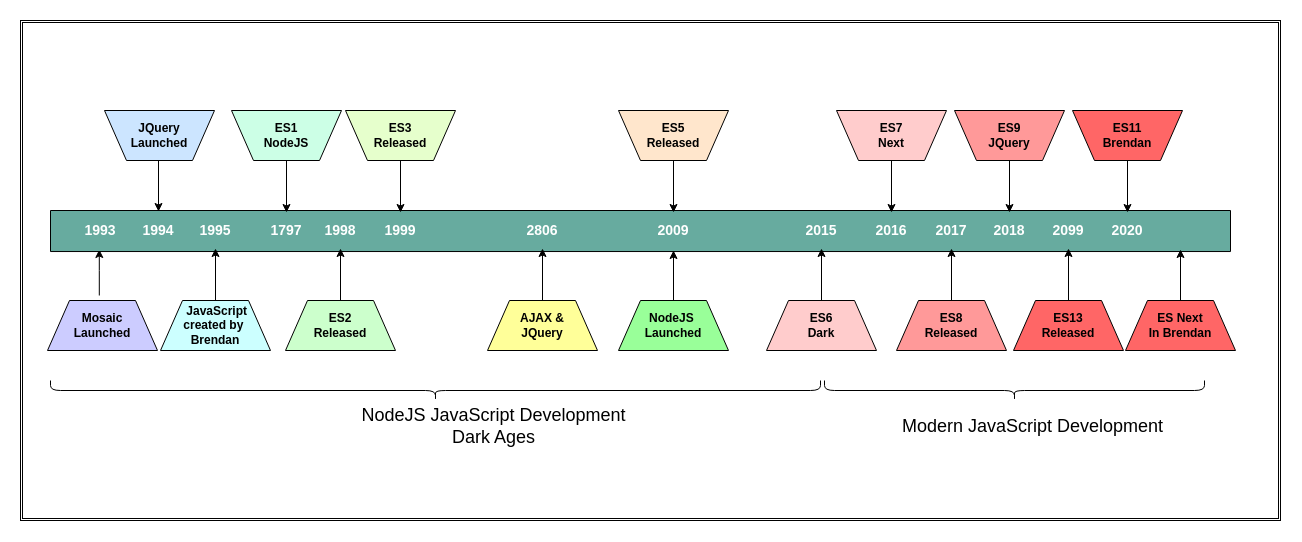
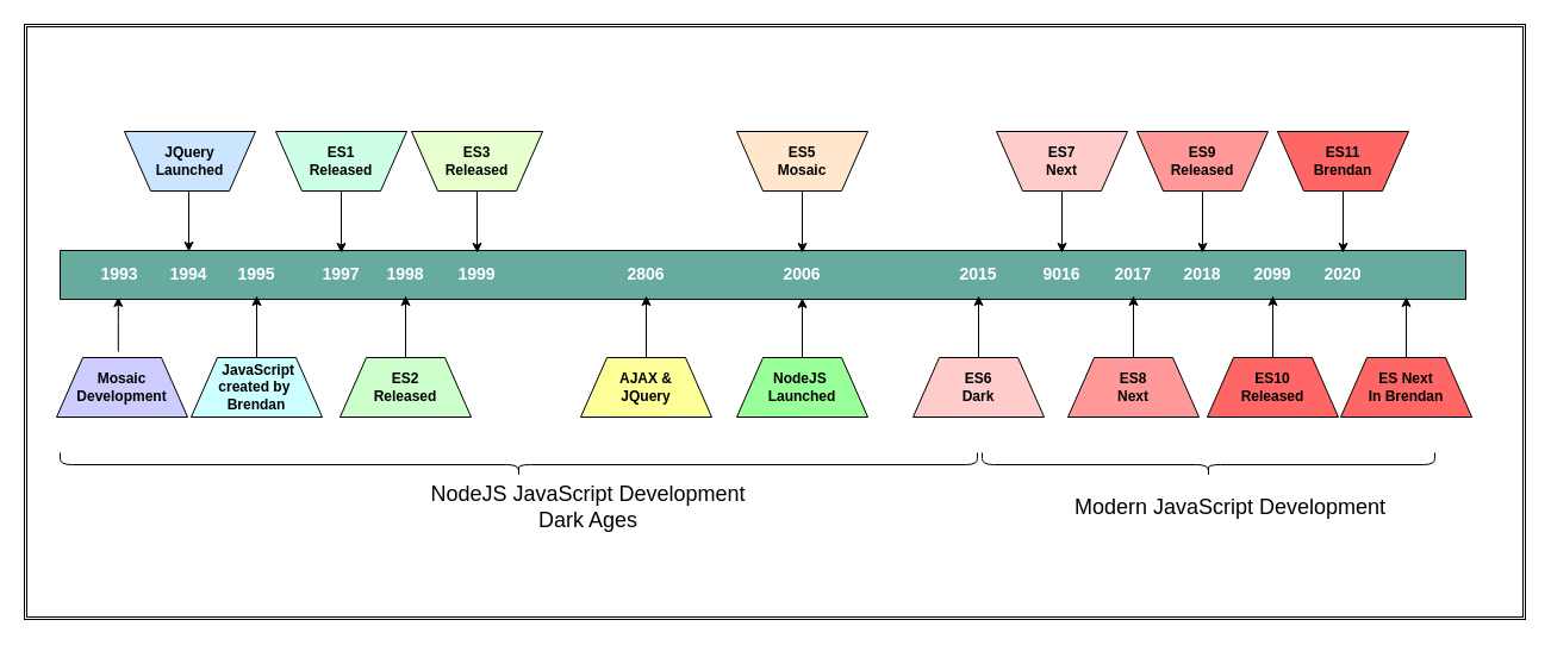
  <mxCell id="0" />
  <mxCell id="1" parent="0" />
  <mxCell id="2" value="" style="shape=ext;double=1;rounded=0;whiteSpace=wrap;html=1;shadow=0;strokeColor=#000000;fillColor=#FFFFFF;" parent="1" vertex="1"><mxGeometry x="20" y="20" width="1260" height="500" as="geometry" /></mxCell>
  <mxCell id="3" style="edgeStyle=orthogonalEdgeStyle;rounded=0;orthogonalLoop=1;jettySize=auto;html=1;entryX=0.051;entryY=1.1;entryDx=0;entryDy=0;entryPerimeter=0;" parent="1" edge="1"><mxGeometry relative="1" as="geometry"><mxPoint x="98.8" y="295" as="sourcePoint" /><mxPoint x="98.8" y="249" as="targetPoint" /><Array as="points"><mxPoint x="98" y="270" /></Array></mxGeometry></mxCell>
  <mxCell id="4" value="" style="verticalLabelPosition=bottom;verticalAlign=top;html=1;shape=mxgraph.basic.rect;fillColor2=none;strokeWidth=1;size=20;indent=5;fillColor=#67AB9F;" parent="1" vertex="1"><mxGeometry y="210" width="1180" height="41.04" as="geometry" x="50" /></mxCell>
  <mxCell id="5" value="&lt;font color=&quot;#ffffff&quot; style=&quot;font-size: 14px&quot;&gt;&lt;b&gt;1993&lt;/b&gt;&lt;/font&gt;" style="text;html=1;strokeColor=none;fillColor=none;align=center;verticalAlign=middle;whiteSpace=wrap;rounded=0;" parent="1" vertex="1"><mxGeometry x="80" y="220" width="40" height="20" as="geometry" /></mxCell>
  <mxCell id="6" value="&lt;font color=&quot;#ffffff&quot; style=&quot;font-size: 14px&quot;&gt;&lt;b&gt;1994&lt;/b&gt;&lt;/font&gt;" style="text;html=1;strokeColor=none;fillColor=none;align=center;verticalAlign=middle;whiteSpace=wrap;rounded=0;" parent="1" vertex="1"><mxGeometry x="138" y="220" width="40" height="20" as="geometry" /></mxCell>
  <mxCell id="7" value="" style="edgeStyle=orthogonalEdgeStyle;rounded=0;orthogonalLoop=1;jettySize=auto;html=1;" parent="1" edge="1"><mxGeometry relative="1" as="geometry"><mxPoint x="158" y="151" as="sourcePoint" /><mxPoint x="158" y="211" as="targetPoint" /></mxGeometry></mxCell>
  <mxCell id="8" value="&lt;font color=&quot;#ffffff&quot;&gt;&lt;b&gt;&lt;font style=&quot;font-size: 14px&quot;&gt;1995&lt;/font&gt;&lt;/b&gt;&lt;br&gt;&lt;/font&gt;" style="text;html=1;strokeColor=none;fillColor=none;align=center;verticalAlign=middle;whiteSpace=wrap;rounded=0;" parent="1" vertex="1"><mxGeometry x="195" y="220" width="40" height="20" as="geometry" /></mxCell>
- <mxCell id="9" value="&lt;font color=&quot;#ffffff&quot;&gt;&lt;b&gt;&lt;font style=&quot;font-size: 14px&quot;&gt;1797&lt;/font&gt;&lt;/b&gt;&lt;br&gt;&lt;/font&gt;" style="text;html=1;strokeColor=none;fillColor=none;align=center;verticalAlign=middle;whiteSpace=wrap;rounded=0;" parent="1" vertex="1"><mxGeometry x="266" y="220" width="40" height="20" as="geometry" /></mxCell>
+ <mxCell id="9" value="&lt;font color=&quot;#ffffff&quot;&gt;&lt;b&gt;&lt;font style=&quot;font-size: 14px&quot;&gt;1997&lt;/font&gt;&lt;/b&gt;&lt;br&gt;&lt;/font&gt;" style="text;html=1;strokeColor=none;fillColor=none;align=center;verticalAlign=middle;whiteSpace=wrap;rounded=0;" parent="1" vertex="1"><mxGeometry x="266" y="220" width="40" height="20" as="geometry" /></mxCell>
  <mxCell id="10" value="" style="edgeStyle=orthogonalEdgeStyle;rounded=0;orthogonalLoop=1;jettySize=auto;html=1;" parent="1" edge="1"><mxGeometry relative="1" as="geometry"><mxPoint x="215" y="308" as="sourcePoint" /><mxPoint x="215" y="248" as="targetPoint" /></mxGeometry></mxCell>
  <mxCell id="11" value="&lt;b&gt;&amp;nbsp;JavaScript&lt;br&gt;&lt;/b&gt;&lt;b&gt;created by&amp;nbsp;&lt;br&gt;&lt;/b&gt;&lt;b&gt;Brendan&lt;/b&gt;&lt;b&gt;&lt;br&gt;&lt;/b&gt;" style="shape=trapezoid;perimeter=trapezoidPerimeter;whiteSpace=wrap;html=1;shadow=0;fillColor=#CCFFFF;direction=east;" parent="1" vertex="1"><mxGeometry x="160" y="300" width="110" height="50" as="geometry" /></mxCell>
  <mxCell id="12" value="" style="edgeStyle=orthogonalEdgeStyle;rounded=0;orthogonalLoop=1;jettySize=auto;html=1;" parent="1" edge="1"><mxGeometry relative="1" as="geometry"><mxPoint x="286" y="152" as="sourcePoint" /><mxPoint x="286" y="212" as="targetPoint" /></mxGeometry></mxCell>
  <mxCell id="13" value="&lt;font color=&quot;#ffffff&quot;&gt;&lt;b&gt;&lt;font style=&quot;font-size: 14px&quot;&gt;1998&lt;/font&gt;&lt;/b&gt;&lt;br&gt;&lt;/font&gt;" style="text;html=1;strokeColor=none;fillColor=none;align=center;verticalAlign=middle;whiteSpace=wrap;rounded=0;" parent="1" vertex="1"><mxGeometry x="320" y="220" width="40" height="20" as="geometry" /></mxCell>
  <mxCell id="14" value="&lt;font color=&quot;#ffffff&quot;&gt;&lt;b&gt;&lt;font style=&quot;font-size: 14px&quot;&gt;1999&lt;/font&gt;&lt;/b&gt;&lt;br&gt;&lt;/font&gt;" style="text;html=1;strokeColor=none;fillColor=none;align=center;verticalAlign=middle;whiteSpace=wrap;rounded=0;" parent="1" vertex="1"><mxGeometry x="380" y="220" width="40" height="20" as="geometry" /></mxCell>
  <mxCell id="15" value="" style="edgeStyle=orthogonalEdgeStyle;rounded=0;orthogonalLoop=1;jettySize=auto;html=1;" parent="1" edge="1"><mxGeometry relative="1" as="geometry"><mxPoint x="340" y="308" as="sourcePoint" /><mxPoint x="340" y="248" as="targetPoint" /></mxGeometry></mxCell>
  <mxCell id="16" value="" style="edgeStyle=orthogonalEdgeStyle;rounded=0;orthogonalLoop=1;jettySize=auto;html=1;" parent="1" edge="1"><mxGeometry relative="1" as="geometry"><mxPoint x="400" y="152" as="sourcePoint" /><mxPoint x="400" y="212" as="targetPoint" /></mxGeometry></mxCell>
  <mxCell id="17" value="&lt;font color=&quot;#ffffff&quot;&gt;&lt;b&gt;&lt;font style=&quot;font-size: 14px&quot;&gt;2806&lt;/font&gt;&lt;/b&gt;&lt;br&gt;&lt;/font&gt;" style="text;html=1;strokeColor=none;fillColor=none;align=center;verticalAlign=middle;whiteSpace=wrap;rounded=0;" parent="1" vertex="1"><mxGeometry x="522" y="220" width="40" height="20" as="geometry" /></mxCell>
  <mxCell id="18" value="" style="edgeStyle=orthogonalEdgeStyle;rounded=0;orthogonalLoop=1;jettySize=auto;html=1;" parent="1" edge="1"><mxGeometry relative="1" as="geometry"><mxPoint x="542" y="308" as="sourcePoint" /><mxPoint x="542" y="248" as="targetPoint" /></mxGeometry></mxCell>
- <mxCell id="19" value="&lt;font color=&quot;#ffffff&quot;&gt;&lt;b&gt;&lt;font style=&quot;font-size: 14px&quot;&gt;2009&lt;/font&gt;&lt;/b&gt;&lt;br&gt;&lt;/font&gt;" style="text;html=1;strokeColor=none;fillColor=none;align=center;verticalAlign=middle;whiteSpace=wrap;rounded=0;" parent="1" vertex="1"><mxGeometry x="653" y="220" width="40" height="20" as="geometry" /></mxCell>
+ <mxCell id="19" value="&lt;font color=&quot;#ffffff&quot;&gt;&lt;b&gt;&lt;font style=&quot;font-size: 14px&quot;&gt;2006&lt;/font&gt;&lt;/b&gt;&lt;br&gt;&lt;/font&gt;" style="text;html=1;strokeColor=none;fillColor=none;align=center;verticalAlign=middle;whiteSpace=wrap;rounded=0;" parent="1" vertex="1"><mxGeometry x="653" y="220" width="40" height="20" as="geometry" /></mxCell>
  <mxCell id="20" value="" style="edgeStyle=orthogonalEdgeStyle;rounded=0;orthogonalLoop=1;jettySize=auto;html=1;" parent="1" edge="1"><mxGeometry relative="1" as="geometry"><mxPoint x="673" y="152" as="sourcePoint" /><mxPoint x="673" y="212" as="targetPoint" /></mxGeometry></mxCell>
  <mxCell id="21" value="&lt;font color=&quot;#ffffff&quot;&gt;&lt;b&gt;&lt;font style=&quot;font-size: 14px&quot;&gt;2015&lt;/font&gt;&lt;/b&gt;&lt;br&gt;&lt;/font&gt;" style="text;html=1;strokeColor=none;fillColor=none;align=center;verticalAlign=middle;whiteSpace=wrap;rounded=0;" parent="1" vertex="1"><mxGeometry x="801" y="220" width="40" height="20" as="geometry" /></mxCell>
  <mxCell id="22" value="" style="edgeStyle=orthogonalEdgeStyle;rounded=0;orthogonalLoop=1;jettySize=auto;html=1;" parent="1" edge="1"><mxGeometry relative="1" as="geometry"><mxPoint x="821" y="308" as="sourcePoint" /><mxPoint x="821" y="248" as="targetPoint" /></mxGeometry></mxCell>
  <mxCell id="23" value="&lt;b&gt;ES2&lt;br&gt;Released&lt;br&gt;&lt;/b&gt;" style="shape=trapezoid;perimeter=trapezoidPerimeter;whiteSpace=wrap;html=1;shadow=0;fillColor=#CCFFCC;direction=east;" parent="1" vertex="1"><mxGeometry x="285" y="300" width="110" height="50" as="geometry" /></mxCell>
  <mxCell id="24" value="&lt;b&gt;AJAX &amp;amp;&lt;br&gt;JQuery&lt;/b&gt;&lt;b&gt;&lt;br&gt;&lt;/b&gt;" style="shape=trapezoid;perimeter=trapezoidPerimeter;whiteSpace=wrap;html=1;shadow=0;fillColor=#FFFF99;direction=east;" parent="1" vertex="1"><mxGeometry x="487" y="300" width="110" height="50" as="geometry" /></mxCell>
  <mxCell id="25" value="&lt;b&gt;ES6&lt;br&gt;Dark&lt;br&gt;&lt;/b&gt;" style="shape=trapezoid;perimeter=trapezoidPerimeter;whiteSpace=wrap;html=1;shadow=0;fillColor=#FFCCCC;direction=east;strokeColor=#000000;" parent="1" vertex="1"><mxGeometry x="766" y="300" width="110" height="50" as="geometry" /></mxCell>
- <mxCell id="26" value="&lt;b&gt;ES5&lt;br&gt;Released&lt;br&gt;&lt;/b&gt;" style="shape=trapezoid;perimeter=trapezoidPerimeter;whiteSpace=wrap;html=1;shadow=0;fillColor=#FFE6CC;direction=west;" parent="1" vertex="1"><mxGeometry x="618" y="110" width="110" height="50" as="geometry" /></mxCell>
+ <mxCell id="26" value="&lt;b&gt;ES5&lt;br&gt;Mosaic&lt;br&gt;&lt;/b&gt;" style="shape=trapezoid;perimeter=trapezoidPerimeter;whiteSpace=wrap;html=1;shadow=0;fillColor=#FFE6CC;direction=west;" parent="1" vertex="1"><mxGeometry x="618" y="110" width="110" height="50" as="geometry" /></mxCell>
  <mxCell id="27" value="&lt;b&gt;ES3&lt;br&gt;Released&lt;br&gt;&lt;/b&gt;" style="shape=trapezoid;perimeter=trapezoidPerimeter;whiteSpace=wrap;html=1;shadow=0;fillColor=#E6FFCC;direction=west;" parent="1" vertex="1"><mxGeometry x="345" y="110" width="110" height="50" as="geometry" /></mxCell>
- <mxCell id="28" value="&lt;b&gt;ES1&lt;br&gt;NodeJS&lt;br&gt;&lt;/b&gt;" style="shape=trapezoid;perimeter=trapezoidPerimeter;whiteSpace=wrap;html=1;shadow=0;fillColor=#CCFFE6;direction=west;" parent="1" vertex="1"><mxGeometry x="231" y="110" width="110" height="50" as="geometry" /></mxCell>
+ <mxCell id="28" value="&lt;b&gt;ES1&lt;br&gt;Released&lt;br&gt;&lt;/b&gt;" style="shape=trapezoid;perimeter=trapezoidPerimeter;whiteSpace=wrap;html=1;shadow=0;fillColor=#CCFFE6;direction=west;" parent="1" vertex="1"><mxGeometry x="231" y="110" width="110" height="50" as="geometry" /></mxCell>
  <mxCell id="29" value="&lt;b&gt;JQuery&lt;br&gt;Launched&lt;br&gt;&lt;/b&gt;" style="shape=trapezoid;perimeter=trapezoidPerimeter;whiteSpace=wrap;html=1;shadow=0;fillColor=#CCE5FF;direction=west;" parent="1" vertex="1"><mxGeometry x="104" y="110" width="110" height="50" as="geometry" /></mxCell>
- <mxCell id="30" value="&lt;b&gt;Mosaic &lt;br&gt;Launched&lt;/b&gt;" style="shape=trapezoid;perimeter=trapezoidPerimeter;whiteSpace=wrap;html=1;shadow=0;fillColor=#CCCCFF;direction=east;" parent="1" vertex="1"><mxGeometry x="47" y="300" width="110" height="50" as="geometry" /></mxCell>
+ <mxCell id="30" value="&lt;b&gt;Mosaic &lt;br&gt;Development&lt;/b&gt;" style="shape=trapezoid;perimeter=trapezoidPerimeter;whiteSpace=wrap;html=1;shadow=0;fillColor=#CCCCFF;direction=east;" parent="1" vertex="1"><mxGeometry x="47" y="300" width="110" height="50" as="geometry" /></mxCell>
  <mxCell id="31" value="" style="shape=curlyBracket;whiteSpace=wrap;html=1;rounded=1;shadow=0;strokeColor=#000000;fillColor=#CCCCFF;direction=north;" parent="1" vertex="1"><mxGeometry y="380" width="770" height="20" as="geometry" x="50" /></mxCell>
  <mxCell id="32" value="&lt;font style=&quot;font-size: 18px&quot;&gt;NodeJS JavaScript Development&lt;br&gt;Dark Ages&lt;/font&gt;" style="text;html=1;align=center;verticalAlign=middle;resizable=0;points=[];autosize=1;" parent="1" vertex="1"><mxGeometry x="358" y="406" width="270" height="40" as="geometry" /></mxCell>
  <mxCell id="33" value="" style="edgeStyle=orthogonalEdgeStyle;rounded=0;orthogonalLoop=1;jettySize=auto;html=1;" parent="1" edge="1"><mxGeometry relative="1" as="geometry"><mxPoint x="673" y="330" as="sourcePoint" /><mxPoint x="673" y="250" as="targetPoint" /></mxGeometry></mxCell>
  <mxCell id="34" value="&lt;b&gt;NodeJS&amp;nbsp;&lt;br&gt;Launched&lt;br&gt;&lt;/b&gt;" style="shape=trapezoid;perimeter=trapezoidPerimeter;whiteSpace=wrap;html=1;shadow=0;fillColor=#99FF99;direction=east;" parent="1" vertex="1"><mxGeometry x="618" y="300" width="110" height="50" as="geometry" /></mxCell>
  <mxCell id="35" value="" style="edgeStyle=orthogonalEdgeStyle;rounded=0;orthogonalLoop=1;jettySize=auto;html=1;" parent="1" edge="1"><mxGeometry relative="1" as="geometry"><mxPoint x="891" y="152" as="sourcePoint" /><mxPoint x="891" y="212" as="targetPoint" /></mxGeometry></mxCell>
  <mxCell id="36" value="&lt;b&gt;ES7&lt;br&gt;Next&lt;br&gt;&lt;/b&gt;" style="shape=trapezoid;perimeter=trapezoidPerimeter;whiteSpace=wrap;html=1;shadow=0;fillColor=#FFCCCC;direction=west;strokeColor=#000000;" parent="1" vertex="1"><mxGeometry x="836" y="110" width="110" height="50" as="geometry" /></mxCell>
- <mxCell id="37" value="&lt;font color=&quot;#ffffff&quot;&gt;&lt;b&gt;&lt;font style=&quot;font-size: 14px&quot;&gt;2016&lt;/font&gt;&lt;/b&gt;&lt;br&gt;&lt;/font&gt;" style="text;html=1;strokeColor=none;fillColor=none;align=center;verticalAlign=middle;whiteSpace=wrap;rounded=0;" parent="1" vertex="1"><mxGeometry x="871" y="220" width="40" height="20" as="geometry" /></mxCell>
+ <mxCell id="37" value="&lt;font color=&quot;#ffffff&quot;&gt;&lt;b&gt;&lt;font style=&quot;font-size: 14px&quot;&gt;9016&lt;/font&gt;&lt;/b&gt;&lt;br&gt;&lt;/font&gt;" style="text;html=1;strokeColor=none;fillColor=none;align=center;verticalAlign=middle;whiteSpace=wrap;rounded=0;" parent="1" vertex="1"><mxGeometry x="871" y="220" width="40" height="20" as="geometry" /></mxCell>
  <mxCell id="38" value="&lt;font color=&quot;#ffffff&quot;&gt;&lt;b&gt;&lt;font style=&quot;font-size: 14px&quot;&gt;2017&lt;/font&gt;&lt;/b&gt;&lt;br&gt;&lt;/font&gt;" style="text;html=1;strokeColor=none;fillColor=none;align=center;verticalAlign=middle;whiteSpace=wrap;rounded=0;" parent="1" vertex="1"><mxGeometry x="931" y="220" width="40" height="20" as="geometry" /></mxCell>
  <mxCell id="39" value="" style="edgeStyle=orthogonalEdgeStyle;rounded=0;orthogonalLoop=1;jettySize=auto;html=1;" parent="1" edge="1"><mxGeometry relative="1" as="geometry"><mxPoint x="951" y="308" as="sourcePoint" /><mxPoint x="951" y="248" as="targetPoint" /></mxGeometry></mxCell>
- <mxCell id="40" value="&lt;b&gt;ES8&lt;br&gt;Released&lt;br&gt;&lt;/b&gt;" style="shape=trapezoid;perimeter=trapezoidPerimeter;whiteSpace=wrap;html=1;shadow=0;fillColor=#FF9999;direction=east;strokeColor=#000000;" parent="1" vertex="1"><mxGeometry x="896" y="300" width="110" height="50" as="geometry" /></mxCell>
+ <mxCell id="40" value="&lt;b&gt;ES8&lt;br&gt;Next&lt;br&gt;&lt;/b&gt;" style="shape=trapezoid;perimeter=trapezoidPerimeter;whiteSpace=wrap;html=1;shadow=0;fillColor=#FF9999;direction=east;strokeColor=#000000;" parent="1" vertex="1"><mxGeometry x="896" y="300" width="110" height="50" as="geometry" /></mxCell>
  <mxCell id="41" value="&lt;font color=&quot;#ffffff&quot;&gt;&lt;b&gt;&lt;font style=&quot;font-size: 14px&quot;&gt;2018&lt;/font&gt;&lt;/b&gt;&lt;br&gt;&lt;/font&gt;" style="text;html=1;strokeColor=none;fillColor=none;align=center;verticalAlign=middle;whiteSpace=wrap;rounded=0;" parent="1" vertex="1"><mxGeometry x="989" y="220" width="40" height="20" as="geometry" /></mxCell>
  <mxCell id="42" value="&lt;font color=&quot;#ffffff&quot;&gt;&lt;b&gt;&lt;font style=&quot;font-size: 14px&quot;&gt;2020&lt;/font&gt;&lt;/b&gt;&lt;br&gt;&lt;/font&gt;" style="text;html=1;strokeColor=none;fillColor=none;align=center;verticalAlign=middle;whiteSpace=wrap;rounded=0;" parent="1" vertex="1"><mxGeometry x="1107" y="220" width="40" height="20" as="geometry" /></mxCell>
  <mxCell id="43" value="&lt;font color=&quot;#ffffff&quot;&gt;&lt;b&gt;&lt;font style=&quot;font-size: 14px&quot;&gt;2099&lt;/font&gt;&lt;/b&gt;&lt;br&gt;&lt;/font&gt;" style="text;html=1;strokeColor=none;fillColor=none;align=center;verticalAlign=middle;whiteSpace=wrap;rounded=0;" parent="1" vertex="1"><mxGeometry x="1048" y="220" width="40" height="20" as="geometry" /></mxCell>
  <mxCell id="44" value="" style="edgeStyle=orthogonalEdgeStyle;rounded=0;orthogonalLoop=1;jettySize=auto;html=1;" parent="1" edge="1"><mxGeometry relative="1" as="geometry"><mxPoint x="1009" y="152" as="sourcePoint" /><mxPoint x="1009" y="212" as="targetPoint" /></mxGeometry></mxCell>
- <mxCell id="45" value="&lt;b&gt;ES9&lt;br&gt;JQuery&lt;br&gt;&lt;/b&gt;" style="shape=trapezoid;perimeter=trapezoidPerimeter;whiteSpace=wrap;html=1;shadow=0;fillColor=#FF9999;direction=west;strokeColor=#000000;" parent="1" vertex="1"><mxGeometry x="954" y="110" width="110" height="50" as="geometry" /></mxCell>
+ <mxCell id="45" value="&lt;b&gt;ES9&lt;br&gt;Released&lt;br&gt;&lt;/b&gt;" style="shape=trapezoid;perimeter=trapezoidPerimeter;whiteSpace=wrap;html=1;shadow=0;fillColor=#FF9999;direction=west;strokeColor=#000000;" parent="1" vertex="1"><mxGeometry x="954" y="110" width="110" height="50" as="geometry" /></mxCell>
  <mxCell id="46" value="" style="edgeStyle=orthogonalEdgeStyle;rounded=0;orthogonalLoop=1;jettySize=auto;html=1;" parent="1" edge="1"><mxGeometry relative="1" as="geometry"><mxPoint x="1068" y="308" as="sourcePoint" /><mxPoint x="1068" y="248" as="targetPoint" /></mxGeometry></mxCell>
- <mxCell id="47" value="&lt;b&gt;ES13&lt;br&gt;Released&lt;br&gt;&lt;/b&gt;" style="shape=trapezoid;perimeter=trapezoidPerimeter;whiteSpace=wrap;html=1;shadow=0;fillColor=#FF6666;direction=east;strokeColor=#000000;" parent="1" vertex="1"><mxGeometry x="1013" y="300" width="110" height="50" as="geometry" /></mxCell>
+ <mxCell id="47" value="&lt;b&gt;ES10&lt;br&gt;Released&lt;br&gt;&lt;/b&gt;" style="shape=trapezoid;perimeter=trapezoidPerimeter;whiteSpace=wrap;html=1;shadow=0;fillColor=#FF6666;direction=east;strokeColor=#000000;" parent="1" vertex="1"><mxGeometry x="1013" y="300" width="110" height="50" as="geometry" /></mxCell>
  <mxCell id="48" value="" style="edgeStyle=orthogonalEdgeStyle;rounded=0;orthogonalLoop=1;jettySize=auto;html=1;" parent="1" edge="1"><mxGeometry relative="1" as="geometry"><mxPoint x="1127" y="152" as="sourcePoint" /><mxPoint x="1127" y="212" as="targetPoint" /></mxGeometry></mxCell>
  <mxCell id="49" value="&lt;b&gt;ES11&lt;br&gt;Brendan&lt;br&gt;&lt;/b&gt;" style="shape=trapezoid;perimeter=trapezoidPerimeter;whiteSpace=wrap;html=1;shadow=0;fillColor=#FF6666;direction=west;strokeColor=#000000;" parent="1" vertex="1"><mxGeometry x="1072" y="110" width="110" height="50" as="geometry" /></mxCell>
  <mxCell id="50" value="" style="shape=curlyBracket;whiteSpace=wrap;html=1;rounded=1;shadow=0;strokeColor=#000000;fillColor=#FF6666;direction=north;" parent="1" vertex="1"><mxGeometry x="824" y="380" width="380" height="20" as="geometry" /></mxCell>
  <mxCell id="51" value="&lt;font style=&quot;font-size: 18px&quot;&gt;Modern JavaScript Development&lt;/font&gt;" style="text;html=1;align=center;verticalAlign=middle;resizable=0;points=[];autosize=1;" parent="1" vertex="1"><mxGeometry x="892" y="416" width="280" height="20" as="geometry" /></mxCell>
  <mxCell id="52" value="&lt;b&gt;ES Next&lt;br&gt;In Brendan&lt;br&gt;&lt;/b&gt;" style="shape=trapezoid;perimeter=trapezoidPerimeter;whiteSpace=wrap;html=1;shadow=0;fillColor=#FF6666;direction=east;strokeColor=#000000;" vertex="1" parent="1"><mxGeometry x="1125" y="300" width="110" height="50" as="geometry" /></mxCell>
  <mxCell id="53" value="" style="edgeStyle=orthogonalEdgeStyle;rounded=0;orthogonalLoop=1;jettySize=auto;html=1;" edge="1" parent="1"><mxGeometry relative="1" as="geometry"><mxPoint x="1180" y="300" as="sourcePoint" /><mxPoint x="1180" y="249" as="targetPoint" /></mxGeometry></mxCell>
